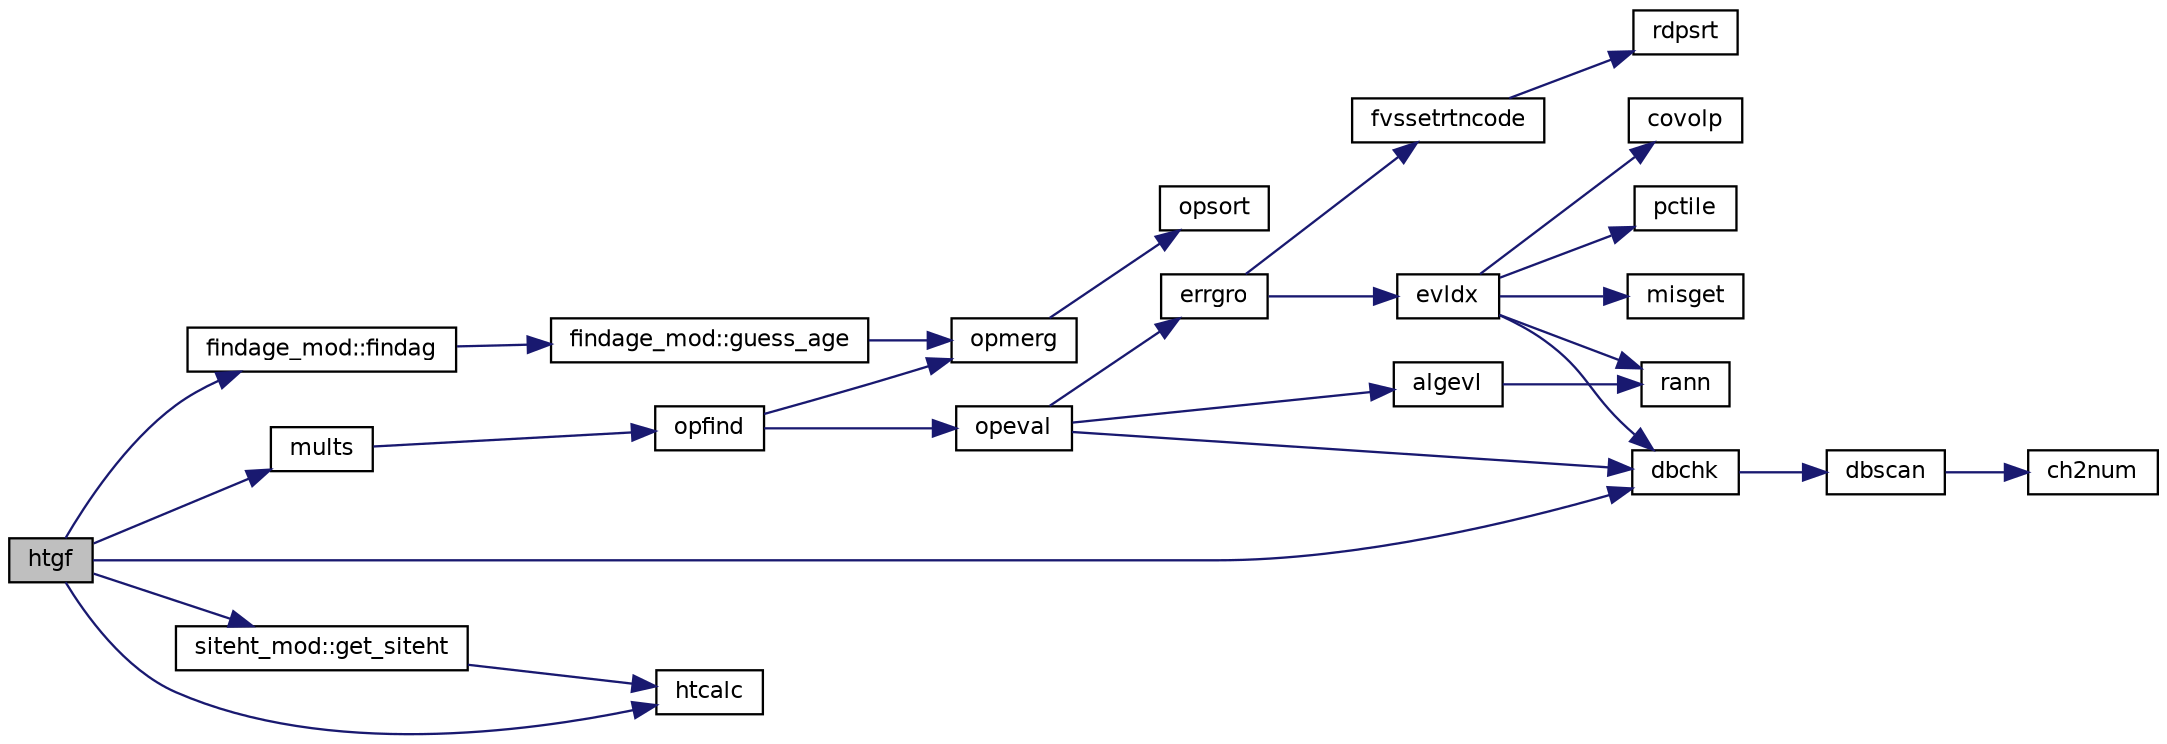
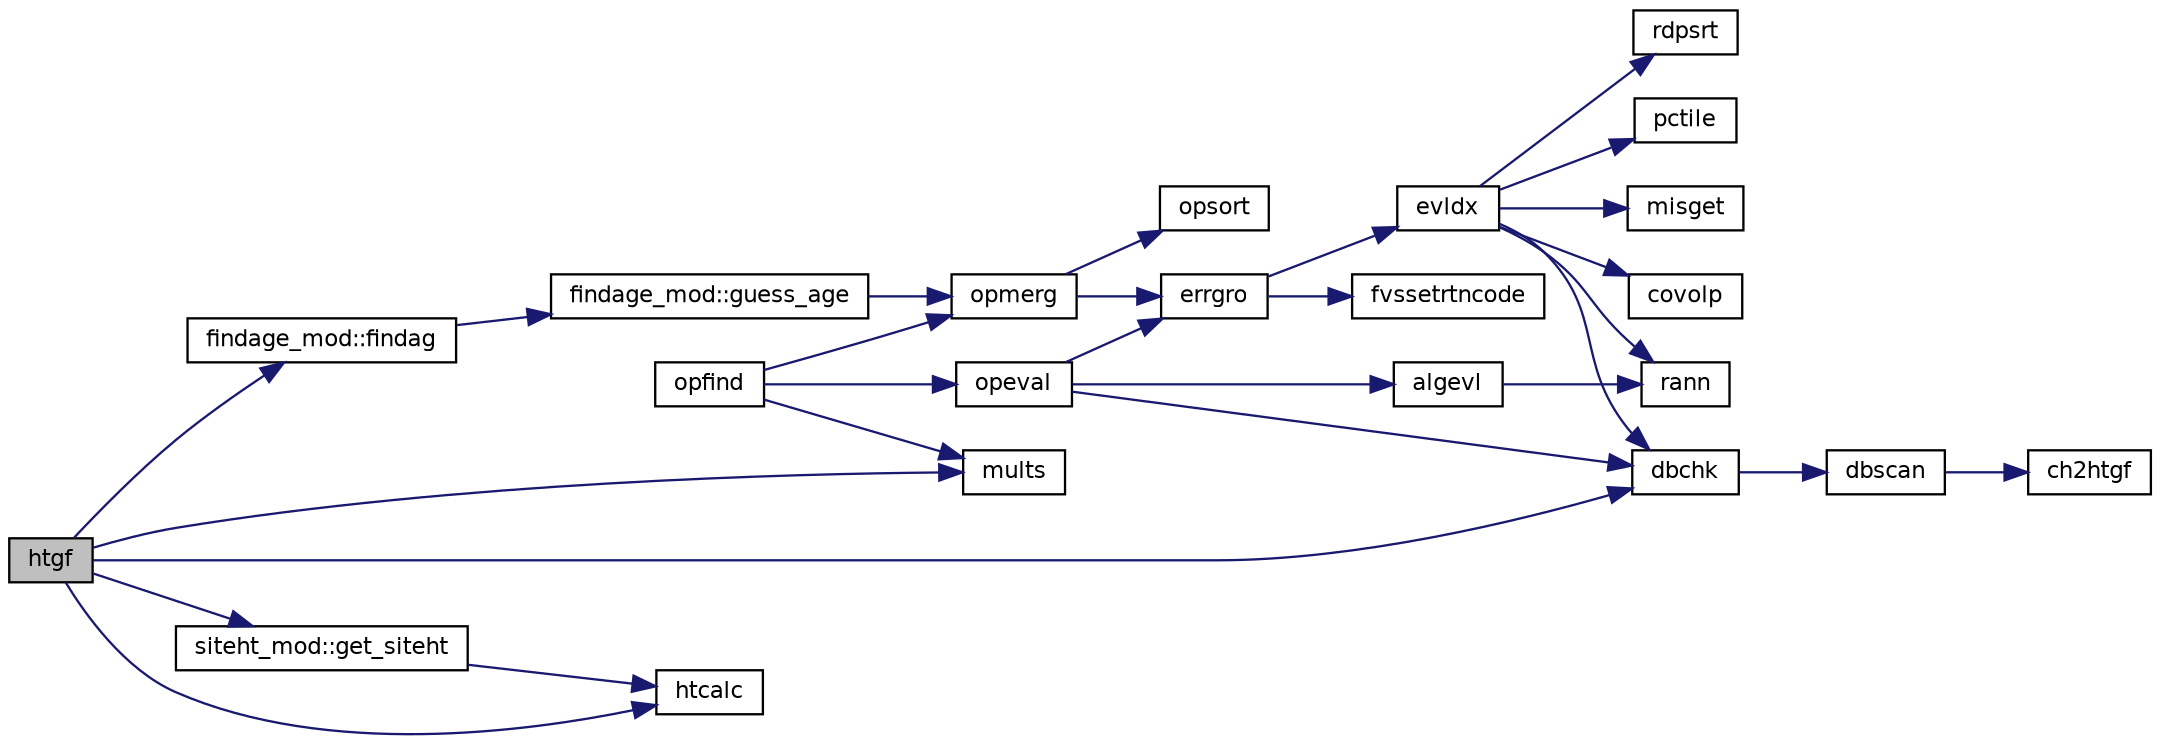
  digraph {
    rankdir=LR
    node [color=black fillcolor=white fontname=Helvetica fontsize=10 shape=record style=filled]
    edge [color=midnightblue fontname=Helvetica fontsize=10 labelfontname=Helvetica labelfontsize=10 style=solid]
    n1 [fillcolor=grey75 fontcolor=black height=0.2 label=htgf width=0.4]
    n2 [height=0.2 label="findage_mod::findag" width=0.4]
    n3 [height=0.2 label="siteht_mod::get_siteht" width=0.4]
    n4 [height=0.2 label=htcalc width=0.4]
    n5 [height=0.2 label=dbchk width=0.4]
    n6 [height=0.2 label=mults width=0.4]
    n7 [height=0.2 label="findage_mod::guess_age" width=0.4]
    n8 [height=0.2 label=dbscan width=0.4]
    n9 [height=0.2 label=opfind width=0.4]
    n10 [height=0.2 label=opmerg width=0.4]
-   n11 [height=0.2 label=ch2num width=0.4]
+   n11 [height=0.2 label=ch2htgf width=0.4]
    n12 [height=0.2 label=opeval width=0.4]
    n13 [height=0.2 label=errgro width=0.4]
    n14 [height=0.2 label=opsort width=0.4]
    n15 [height=0.2 label=algevl width=0.4]
    n16 [height=0.2 label=fvssetrtncode width=0.4]
    n17 [height=0.2 label=evldx width=0.4]
    n18 [height=0.2 label=rann width=0.4]
    n19 [height=0.2 label=misget width=0.4]
    n20 [height=0.2 label=covolp width=0.4]
    n21 [height=0.2 label=rdpsrt width=0.4]
    n22 [height=0.2 label=pctile width=0.4]
    n1 -> n2
    n1 -> n3
    n1 -> n4
    n1 -> n5
    n1 -> n6
    n2 -> n7
    n3 -> n4
    n5 -> n8
-   n6 -> n9
+   n9 -> n6
    n7 -> n10
    n8 -> n11
    n9 -> n10
    n9 -> n12
+   n10 -> n13
    n10 -> n14
    n12 -> n5
    n12 -> n13
    n12 -> n15
    n13 -> n16
    n13 -> n17
    n15 -> n18
    n17 -> n5
    n17 -> n18
    n17 -> n19
    n17 -> n20
-   n16 -> n21
+   n17 -> n21
    n17 -> n22
  }
